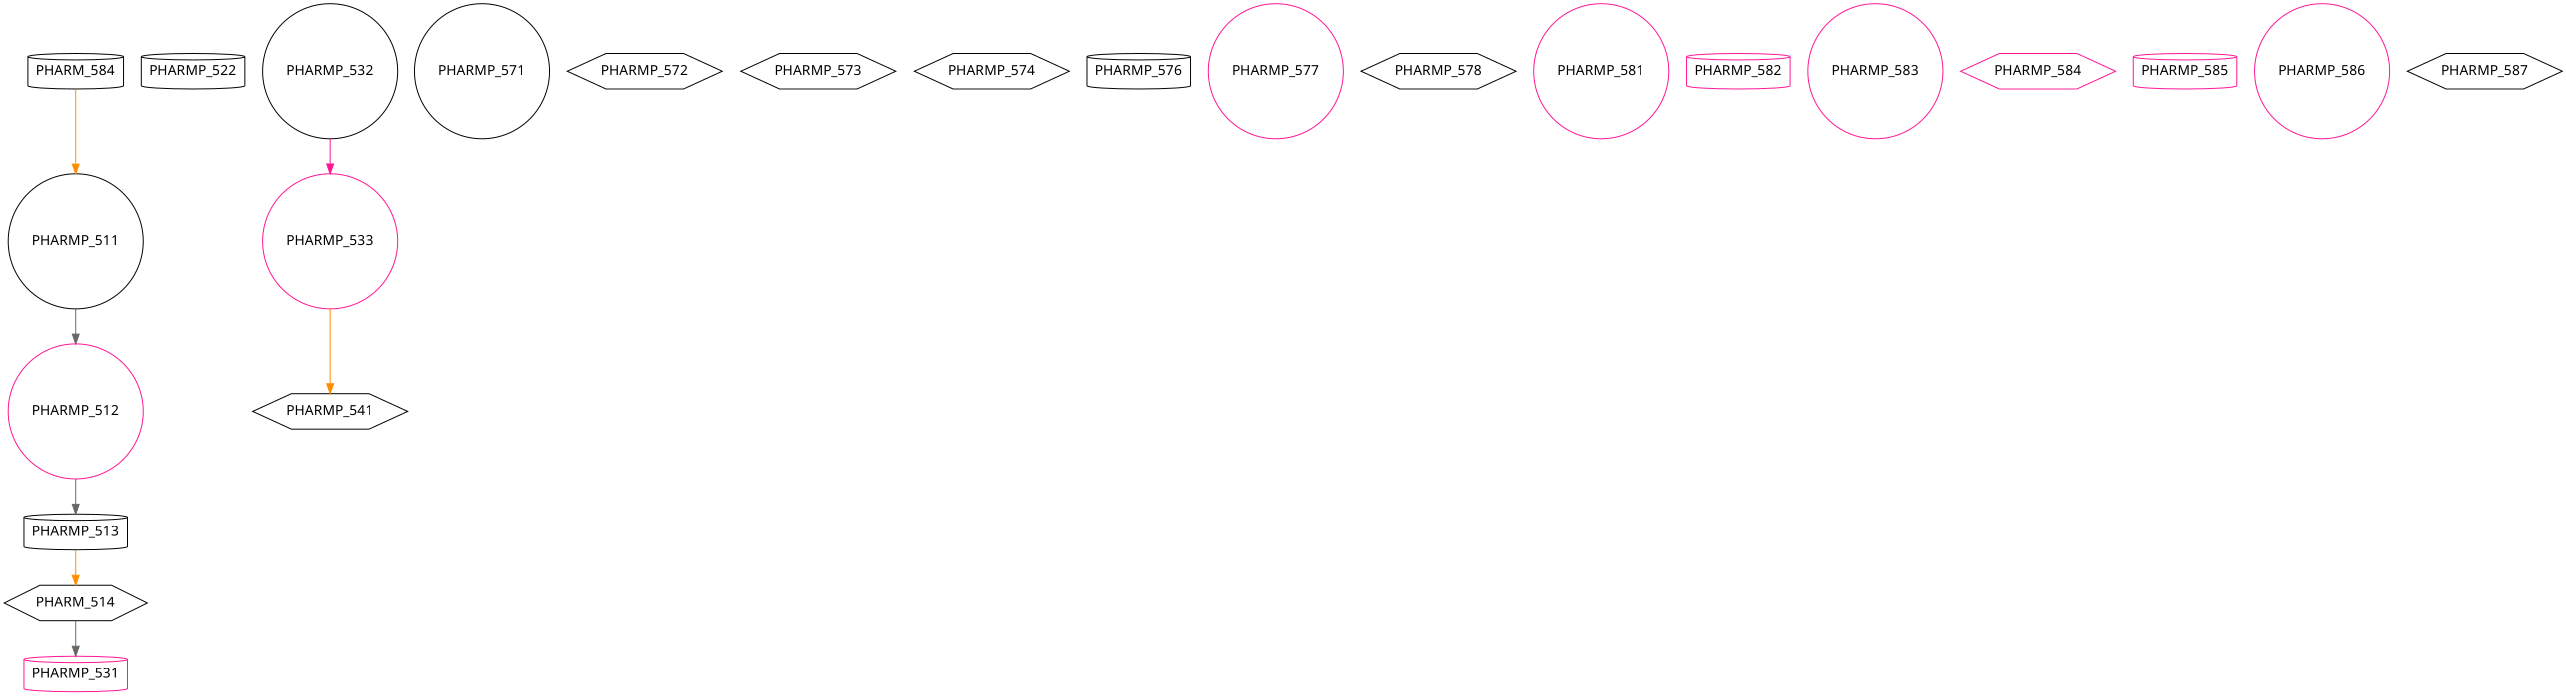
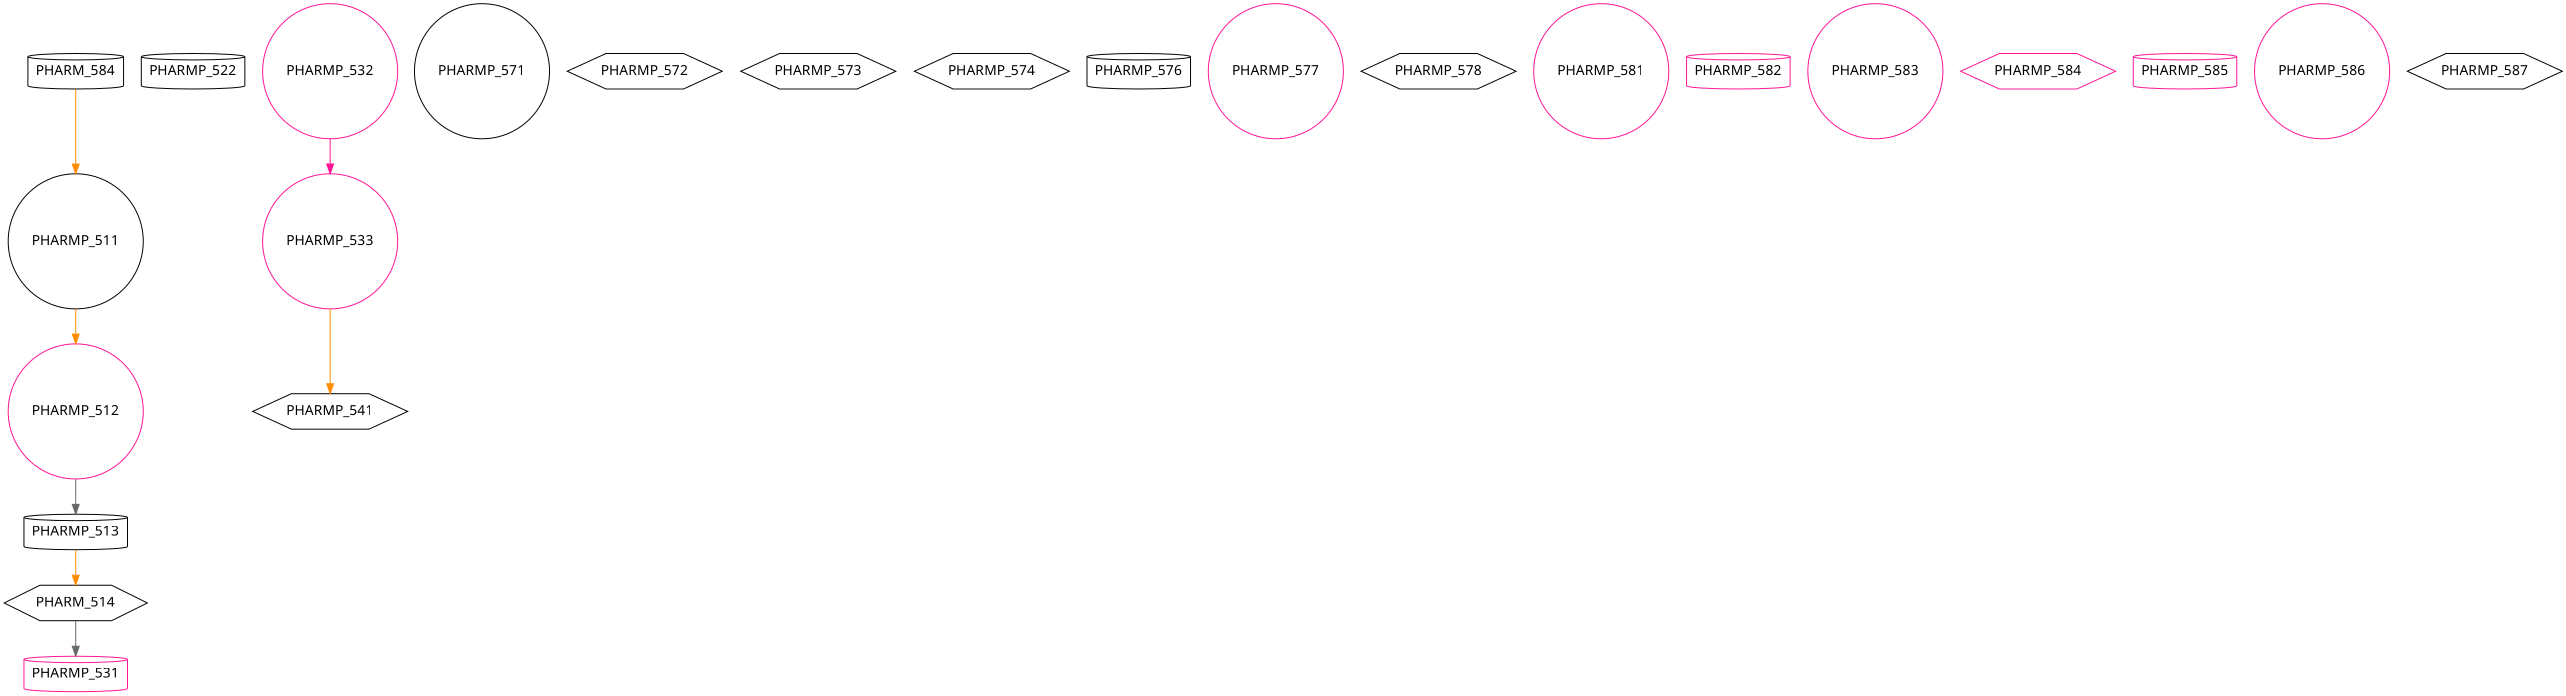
  digraph {
    fontname="Noto Sans"
    node [color=black fontname="Noto Sans" shape=circle]
    edge [color=darkorange fontname="Noto Sans"]
    PHARM_584 [shape=cylinder]
    PHARMP_511
    PHARMP_512 [color=deeppink]
    PHARMP_513 [shape=cylinder]
    n5 [label=PHARM_514 shape=hexagon]
    PHARMP_531 [color=deeppink shape=cylinder]
    PHARMP_522 [shape=cylinder]
    PHARMP_533 [color=deeppink]
-   PHARMP_532
+   PHARMP_532 [color=deeppink]
    PHARMP_541 [shape=hexagon]
    PHARMP_571
    PHARMP_572 [shape=hexagon]
    PHARMP_573 [shape=hexagon]
    PHARMP_574 [shape=hexagon]
    PHARMP_576 [shape=cylinder]
    PHARMP_577 [color=deeppink]
    PHARMP_578 [shape=hexagon]
    PHARMP_581 [color=deeppink]
    PHARMP_582 [color=deeppink shape=cylinder]
    PHARMP_583 [color=deeppink]
    PHARMP_584 [color=deeppink shape=hexagon]
    PHARMP_585 [color=deeppink shape=cylinder]
    PHARMP_586 [color=deeppink]
    PHARMP_587 [shape=hexagon]
    PHARM_584 -> PHARMP_511
-   PHARMP_511 -> PHARMP_512 [color=gray40]
+   PHARMP_511 -> PHARMP_512
    PHARMP_512 -> PHARMP_513 [color=gray40]
    PHARMP_513 -> n5
    n5 -> PHARMP_531 [color=gray40]
    PHARMP_533 -> PHARMP_541
    PHARMP_532 -> PHARMP_533 [color=deeppink]
  }
